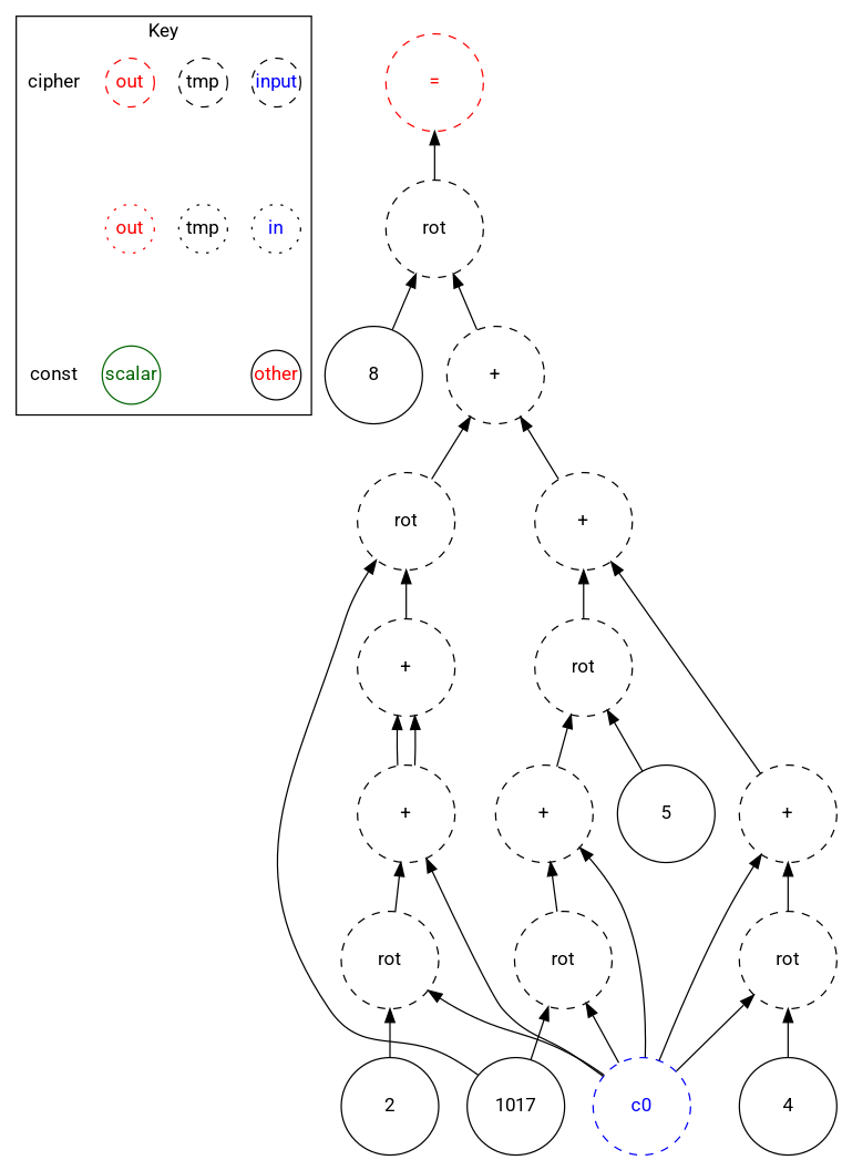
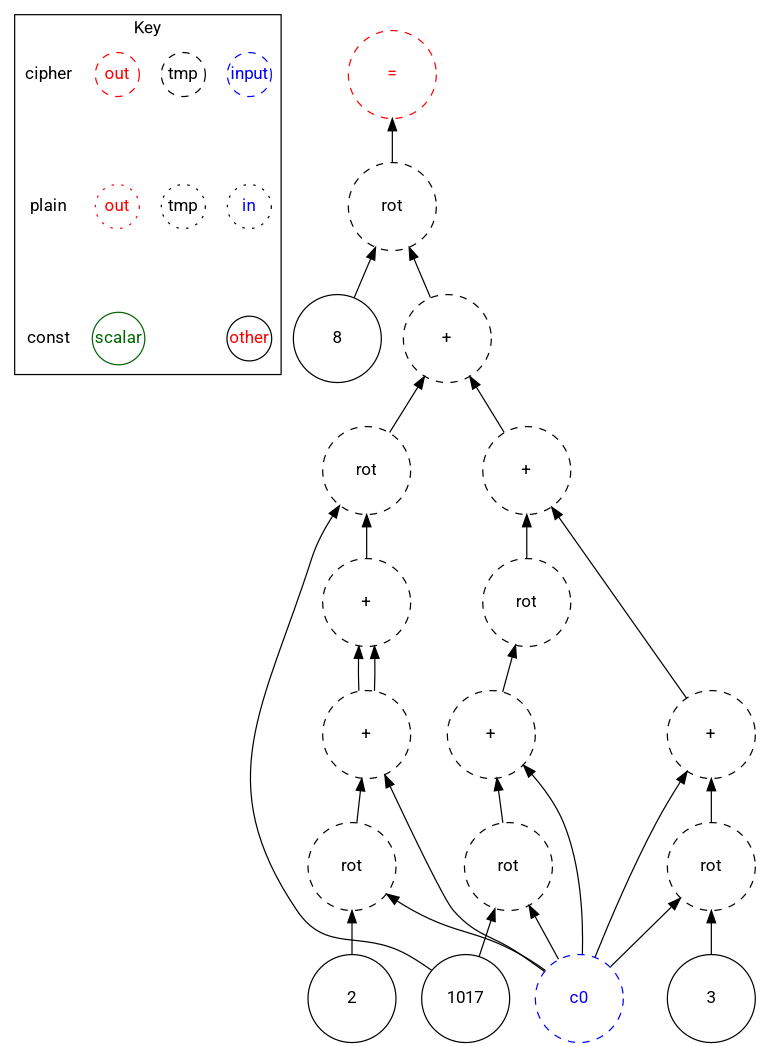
  digraph {
    fontname=Roboto
    node [fontname=Roboto margin=0 shape=circle style=dashed]
    edge [dir=back fontname=Roboto]
-   n1 [color=black fontcolor=blue label=input width=0.5]
+   n1 [color=blue fontcolor=blue label=input width=0.5]
    n2 [fontcolor=blue icolor=blue label=in style=dotted width=0.5]
    n3 [color=black fontcolor=black label=tmp width=0.5]
    n4 [color=black fontcolor=black label=tmp style=dotted width=0.5]
    n5 [color=red fontcolor=red label=out width=0.5]
    n6 [color=red fontcolor=red label=out style=dotted width=0.5]
    cipher [shape=plain width=0.5 style=""]
+   plain [shape=plain width=0.5 style=""]
    other [color=black fontcolor=red style=solid width=0.5]
    scalar [color=darkgreen fontcolor=darkgreen style=solid width=0.5]
    const [shape=plain width=0.5 style=""]
    n12 [label=8 style=solid width=1]
    n13 [label=1017 style=solid width=1]
    n14 [color=blue fontcolor=blue label=c0 width=1]
    n15 [label=2 style=solid width=1]
    n16 [label=rot width=1]
    n17 [label="+" width=1]
    n18 [label="+" width=1]
    n19 [label=rot width=1]
-   n20 [label=5 style=solid width=1]
    n21 [label=rot width=1]
    n22 [label="+" width=1]
    n23 [label=rot width=1]
-   n24 [label=4 style=solid width=1]
+   n24 [label=3 style=solid width=1]
    n25 [label=rot width=1]
    n26 [label="+" width=1]
    n27 [label="+" width=1]
    n28 [label="+" width=1]
    n29 [label=rot width=1]
    n30 [color=red fontcolor=red label="=" width=1]
    subgraph cluster_1 {
      label=Key
      n1
      n2
      n3
      n4
      n5
      n6
      cipher
+     plain
      other
      scalar
      const
    }
    n1 -> n2 [dir=forward style=invis]
    n2 -> other [dir=forward style=invis]
    n3 -> n4 [dir=forward style=invis]
    n5 -> n6 [dir=forward style=invis]
    n6 -> scalar [dir=forward style=invis]
+   cipher -> plain [dir=forward style=invis]
+   plain -> const [dir=forward style=invis]
    n16 -> n14
    n16 -> n15
    n17 -> n14
    n17 -> n16
    n18 -> n17
    n18 -> n17
    n19 -> n13
    n19 -> n18
    n21 -> n13
    n21 -> n14
    n22 -> n14
    n22 -> n21
-   n23 -> n20
    n23 -> n22
    n25 -> n14
    n25 -> n24
    n26 -> n14
    n26 -> n25
    n27 -> n23
    n27 -> n26
    n28 -> n19
    n28 -> n27
    n29 -> n12
    n29 -> n28
    n30 -> n29
  }
